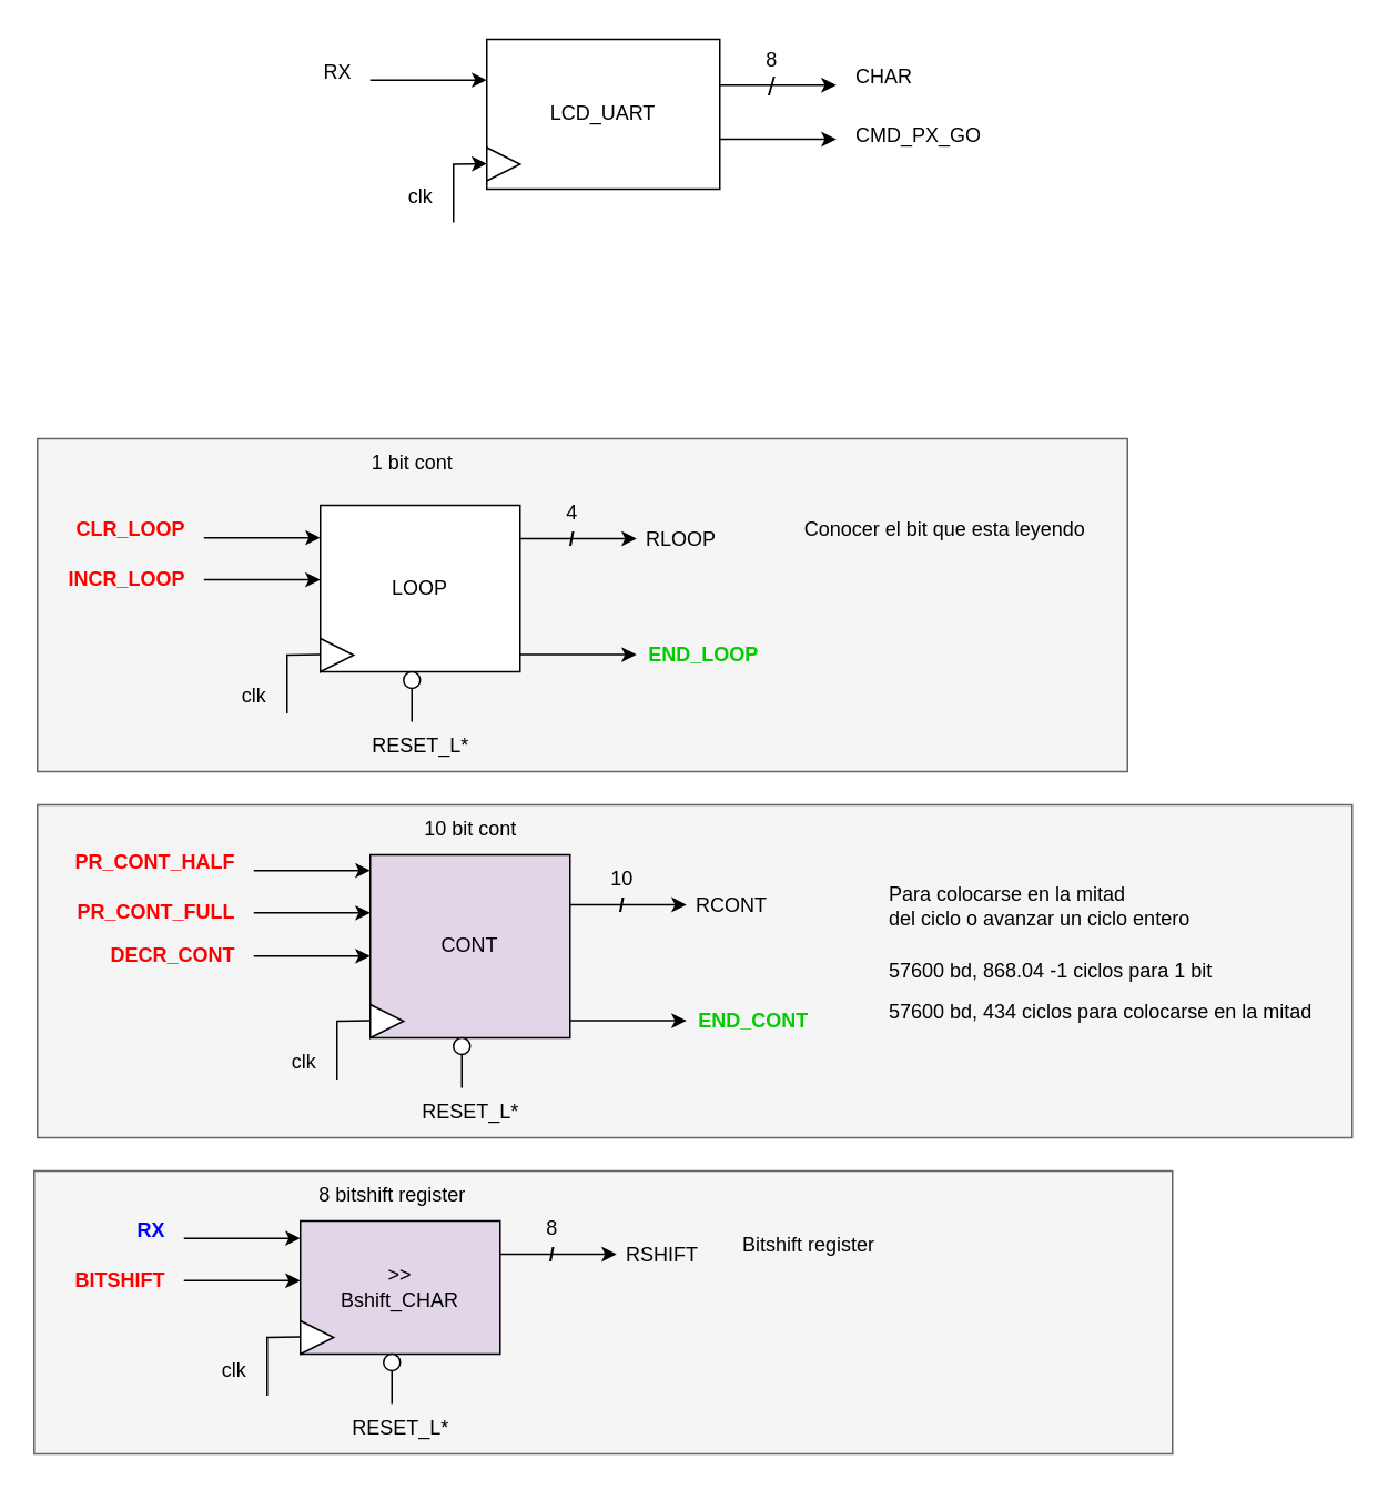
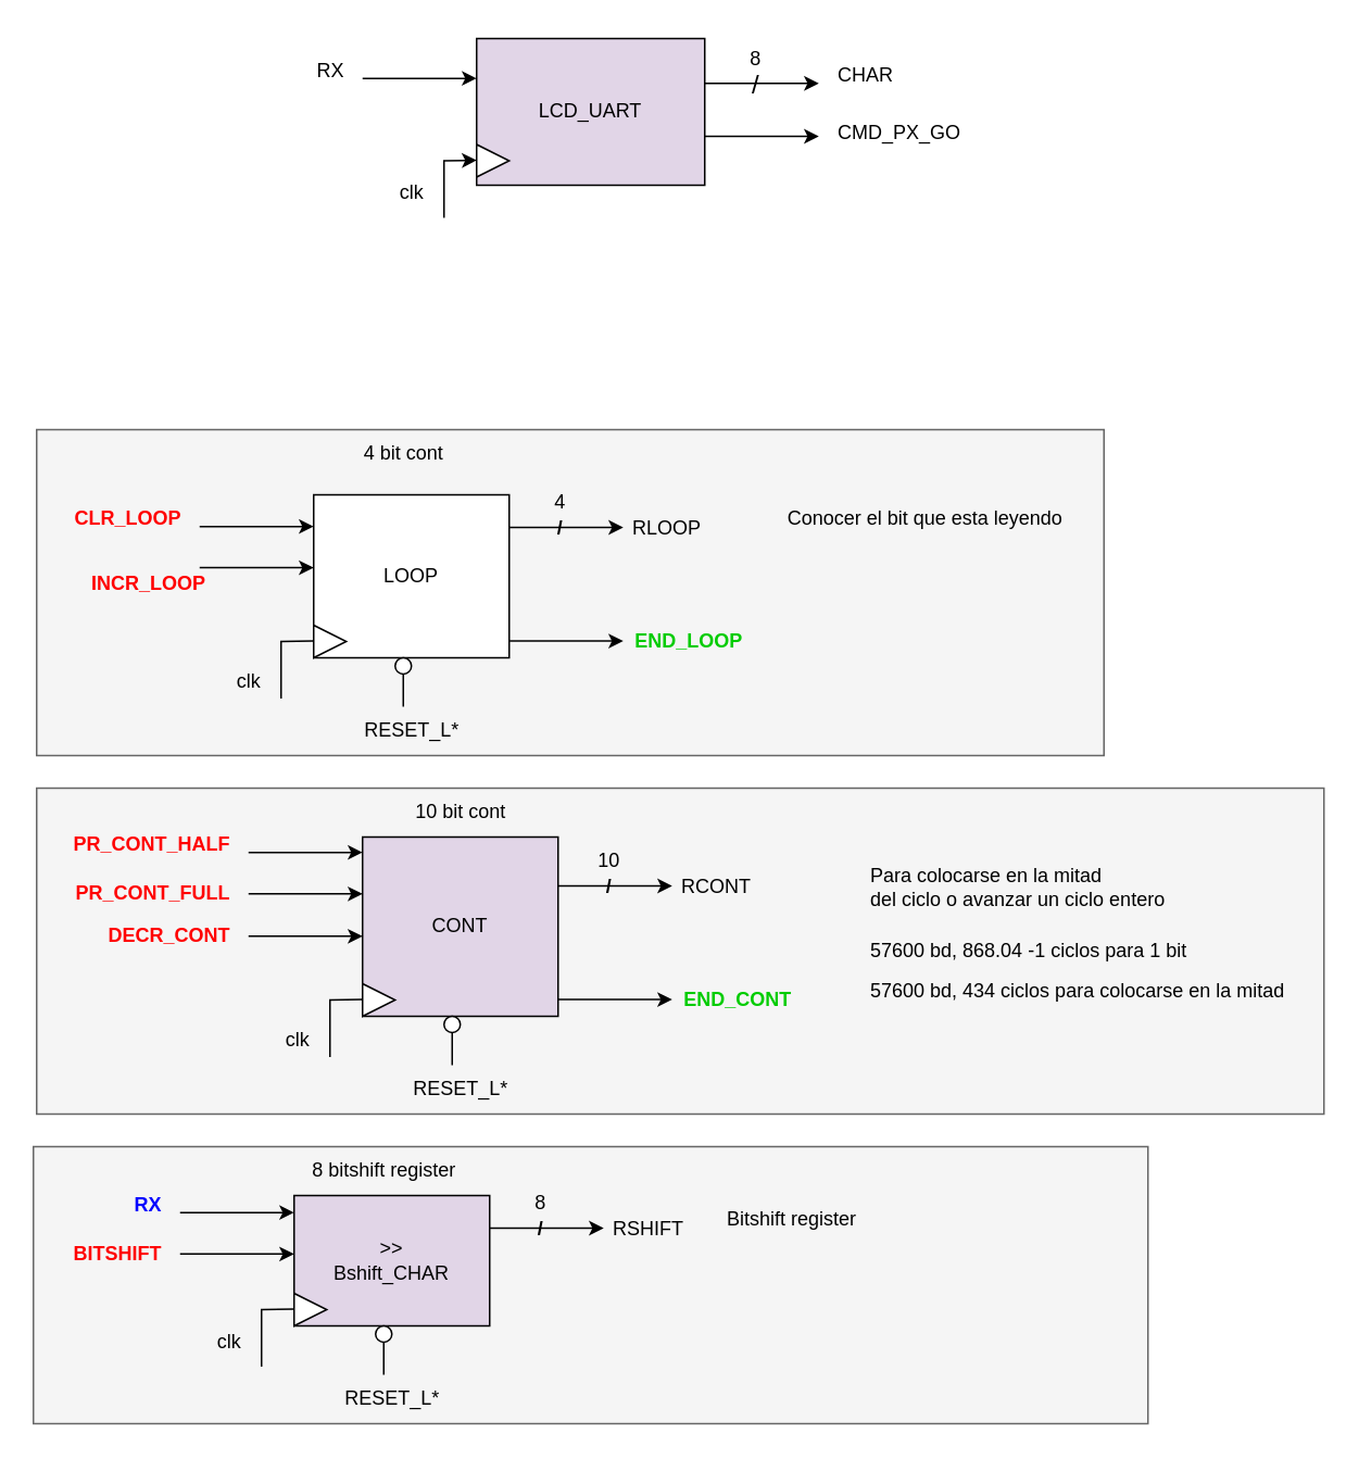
  <mxCell id="0" />
  <mxCell id="1" parent="0" />
- <mxCell id="2" value="LCD_UART" style="rounded=0;whiteSpace=wrap;html=1;" parent="1" vertex="1"><mxGeometry x="292" y="23" width="140" height="90" as="geometry" /></mxCell>
+ <mxCell id="2" value="LCD_UART" style="rounded=0;whiteSpace=wrap;html=1;fillColor=#e1d5e7;" parent="1" vertex="1"><mxGeometry x="292" y="23" width="140" height="90" as="geometry" /></mxCell>
  <mxCell id="3" value="" style="edgeStyle=none;orthogonalLoop=1;jettySize=auto;html=1;rounded=0;" parent="1" edge="1"><mxGeometry width="100" relative="1" as="geometry"><mxPoint x="222" y="47.43" as="sourcePoint" /><mxPoint x="292" y="47.43" as="targetPoint" /><Array as="points" /></mxGeometry></mxCell>
  <mxCell id="4" value="RX" style="text;html=1;align=right;verticalAlign=middle;resizable=0;points=[];autosize=1;strokeColor=none;fillColor=none;" parent="1" vertex="1"><mxGeometry x="172" y="28" width="40" height="30" as="geometry" /></mxCell>
  <mxCell id="5" value="" style="triangle;whiteSpace=wrap;html=1;" parent="1" vertex="1"><mxGeometry x="292" y="88" width="20" height="20" as="geometry" /></mxCell>
  <mxCell id="6" value="" style="edgeStyle=none;orthogonalLoop=1;jettySize=auto;html=1;rounded=0;" parent="1" edge="1"><mxGeometry width="100" relative="1" as="geometry"><mxPoint x="272" y="133" as="sourcePoint" /><mxPoint x="292" y="97.71" as="targetPoint" /><Array as="points"><mxPoint x="272" y="98" /></Array></mxGeometry></mxCell>
  <mxCell id="7" value="clk" style="text;html=1;align=center;verticalAlign=middle;resizable=0;points=[];autosize=1;strokeColor=none;fillColor=none;" parent="1" vertex="1"><mxGeometry x="232" y="103" width="40" height="30" as="geometry" /></mxCell>
  <mxCell id="8" value="" style="edgeStyle=none;orthogonalLoop=1;jettySize=auto;html=1;rounded=0;" parent="1" edge="1"><mxGeometry width="100" relative="1" as="geometry"><mxPoint x="432" y="50.5" as="sourcePoint" /><mxPoint x="502" y="50.5" as="targetPoint" /><Array as="points" /></mxGeometry></mxCell>
  <mxCell id="9" value="/" style="text;html=1;align=center;verticalAlign=middle;resizable=0;points=[];autosize=1;strokeColor=none;fillColor=none;fontStyle=0;fontSize=16;" parent="1" vertex="1"><mxGeometry x="448" y="35.5" width="30" height="30" as="geometry" /></mxCell>
  <mxCell id="10" value="8" style="text;html=1;align=center;verticalAlign=middle;resizable=0;points=[];autosize=1;strokeColor=none;fillColor=none;" parent="1" vertex="1"><mxGeometry x="448" y="20.5" width="30" height="30" as="geometry" /></mxCell>
  <mxCell id="11" value="CHAR" style="text;html=1;align=left;verticalAlign=middle;resizable=0;points=[];autosize=1;strokeColor=none;fillColor=none;" parent="1" vertex="1"><mxGeometry x="512" y="30.5" width="60" height="30" as="geometry" /></mxCell>
  <mxCell id="12" value="" style="edgeStyle=none;orthogonalLoop=1;jettySize=auto;html=1;rounded=0;" parent="1" edge="1"><mxGeometry width="100" relative="1" as="geometry"><mxPoint x="432" y="83" as="sourcePoint" /><mxPoint x="502" y="83" as="targetPoint" /><Array as="points" /></mxGeometry></mxCell>
  <mxCell id="13" value="CMD_PX_GO" style="text;html=1;align=left;verticalAlign=middle;resizable=0;points=[];autosize=1;strokeColor=none;fillColor=none;" parent="1" vertex="1"><mxGeometry x="512" y="65.5" width="100" height="30" as="geometry" /></mxCell>
  <mxCell id="14" value="" style="group;fillColor=#f5f5f5;fontColor=#333333;strokeColor=#666666;" parent="1" vertex="1" connectable="0"><mxGeometry x="20" y="703" width="684" height="170" as="geometry" /></mxCell>
  <mxCell id="15" value="&amp;gt;&amp;gt;&lt;br&gt;Bshift_CHAR" style="rounded=0;whiteSpace=wrap;html=1;fillColor=#e1d5e7;" parent="14" vertex="1"><mxGeometry x="160" y="30" width="120" height="80" as="geometry" /></mxCell>
  <mxCell id="16" value="" style="edgeStyle=none;orthogonalLoop=1;jettySize=auto;html=1;rounded=0;" parent="14" edge="1"><mxGeometry width="100" relative="1" as="geometry"><mxPoint x="90" y="40.43" as="sourcePoint" /><mxPoint x="160" y="40.43" as="targetPoint" /><Array as="points" /></mxGeometry></mxCell>
  <mxCell id="17" value="RX" style="text;html=1;align=right;verticalAlign=middle;resizable=0;points=[];autosize=1;strokeColor=none;fillColor=none;fontStyle=1;fontColor=#0000FF;" parent="14" vertex="1"><mxGeometry x="40" y="21" width="40" height="30" as="geometry" /></mxCell>
  <mxCell id="18" value="" style="edgeStyle=none;orthogonalLoop=1;jettySize=auto;html=1;rounded=0;" parent="14" edge="1"><mxGeometry width="100" relative="1" as="geometry"><mxPoint x="280" y="50" as="sourcePoint" /><mxPoint x="350" y="50" as="targetPoint" /><Array as="points" /></mxGeometry></mxCell>
  <mxCell id="19" value="BITSHIFT" style="text;html=1;align=right;verticalAlign=middle;resizable=0;points=[];autosize=1;strokeColor=none;fillColor=none;fontStyle=1;fontColor=#FF0000;" parent="14" vertex="1"><mxGeometry y="51" width="80" height="30" as="geometry" /></mxCell>
  <mxCell id="20" value="" style="edgeStyle=none;orthogonalLoop=1;jettySize=auto;html=1;rounded=0;" parent="14" edge="1"><mxGeometry width="100" relative="1" as="geometry"><mxPoint x="90" y="65.89" as="sourcePoint" /><mxPoint x="160" y="65.89" as="targetPoint" /><Array as="points" /></mxGeometry></mxCell>
  <mxCell id="21" value="RSHIFT" style="text;html=1;align=left;verticalAlign=middle;resizable=0;points=[];autosize=1;strokeColor=none;fillColor=none;fontColor=#000000;fontStyle=0" parent="14" vertex="1"><mxGeometry x="354" y="36" width="70" height="30" as="geometry" /></mxCell>
  <mxCell id="22" value="&lt;b&gt;/&lt;/b&gt;" style="text;html=1;align=center;verticalAlign=middle;resizable=0;points=[];autosize=1;strokeColor=none;fillColor=none;" parent="14" vertex="1"><mxGeometry x="296" y="36" width="30" height="30" as="geometry" /></mxCell>
  <mxCell id="23" value="8" style="text;html=1;align=center;verticalAlign=middle;resizable=0;points=[];autosize=1;strokeColor=none;fillColor=none;" parent="14" vertex="1"><mxGeometry x="296" y="20" width="30" height="30" as="geometry" /></mxCell>
  <mxCell id="24" value="Bitshift register" style="text;html=1;align=left;verticalAlign=middle;resizable=0;points=[];autosize=1;strokeColor=none;fillColor=none;" parent="14" vertex="1"><mxGeometry x="424" y="30" width="100" height="30" as="geometry" /></mxCell>
  <mxCell id="25" value="" style="triangle;whiteSpace=wrap;html=1;" parent="14" vertex="1"><mxGeometry x="160" y="90" width="20" height="20" as="geometry" /></mxCell>
  <mxCell id="26" value="" style="edgeStyle=none;orthogonalLoop=1;jettySize=auto;html=1;rounded=0;endArrow=none;endFill=0;" parent="14" edge="1"><mxGeometry width="100" relative="1" as="geometry"><mxPoint x="140" y="135" as="sourcePoint" /><mxPoint x="160" y="99.71" as="targetPoint" /><Array as="points"><mxPoint x="140" y="100" /></Array></mxGeometry></mxCell>
  <mxCell id="27" value="clk" style="text;html=1;align=center;verticalAlign=middle;resizable=0;points=[];autosize=1;strokeColor=none;fillColor=none;" parent="14" vertex="1"><mxGeometry x="100" y="105" width="40" height="30" as="geometry" /></mxCell>
  <mxCell id="28" value="8 bitshift register" style="text;html=1;align=center;verticalAlign=middle;resizable=0;points=[];autosize=1;strokeColor=none;fillColor=none;" parent="14" vertex="1"><mxGeometry x="160" width="110" height="30" as="geometry" /></mxCell>
  <mxCell id="29" style="edgeStyle=orthogonalEdgeStyle;rounded=0;orthogonalLoop=1;jettySize=auto;html=1;startArrow=none;startFill=0;endArrow=none;endFill=0;" parent="14" source="30" edge="1"><mxGeometry relative="1" as="geometry"><mxPoint x="215" y="140" as="targetPoint" /></mxGeometry></mxCell>
  <mxCell id="30" value="" style="ellipse;whiteSpace=wrap;html=1;" parent="14" vertex="1"><mxGeometry x="210" y="110" width="10" height="10" as="geometry" /></mxCell>
  <mxCell id="31" value="RESET_L*" style="text;html=1;align=center;verticalAlign=middle;resizable=0;points=[];autosize=1;strokeColor=none;fillColor=none;" parent="14" vertex="1"><mxGeometry x="180" y="140" width="80" height="30" as="geometry" /></mxCell>
  <mxCell id="32" value="" style="group;fillColor=#f5f5f5;fontColor=#333333;strokeColor=#666666;" parent="1" vertex="1" connectable="0"><mxGeometry x="22" y="483" width="790" height="200" as="geometry" /></mxCell>
  <mxCell id="33" value="CONT" style="rounded=0;whiteSpace=wrap;html=1;fillColor=#e1d5e7;" parent="32" vertex="1"><mxGeometry x="200" y="30" width="120" height="110" as="geometry" /></mxCell>
  <mxCell id="34" value="" style="edgeStyle=none;orthogonalLoop=1;jettySize=auto;html=1;rounded=0;" parent="32" edge="1"><mxGeometry width="100" relative="1" as="geometry"><mxPoint x="130" y="39.43" as="sourcePoint" /><mxPoint x="200" y="39.43" as="targetPoint" /><Array as="points" /></mxGeometry></mxCell>
  <mxCell id="35" value="PR_CONT_HALF" style="text;html=1;align=right;verticalAlign=middle;resizable=0;points=[];autosize=1;strokeColor=none;fillColor=none;fontStyle=1;fontColor=#FF0000;" parent="32" vertex="1"><mxGeometry y="20" width="120" height="30" as="geometry" /></mxCell>
  <mxCell id="36" value="" style="edgeStyle=none;orthogonalLoop=1;jettySize=auto;html=1;rounded=0;" parent="32" edge="1"><mxGeometry width="100" relative="1" as="geometry"><mxPoint x="320" y="129.71" as="sourcePoint" /><mxPoint x="390" y="129.71" as="targetPoint" /><Array as="points" /></mxGeometry></mxCell>
  <mxCell id="37" value="END_CONT" style="text;html=1;align=center;verticalAlign=middle;resizable=0;points=[];autosize=1;strokeColor=none;fillColor=none;fontStyle=1;fontColor=#00CC00;" parent="32" vertex="1"><mxGeometry x="385" y="115" width="90" height="30" as="geometry" /></mxCell>
  <mxCell id="38" value="" style="edgeStyle=none;orthogonalLoop=1;jettySize=auto;html=1;rounded=0;" parent="32" edge="1"><mxGeometry width="100" relative="1" as="geometry"><mxPoint x="320" y="60" as="sourcePoint" /><mxPoint x="390" y="60" as="targetPoint" /><Array as="points" /></mxGeometry></mxCell>
  <mxCell id="39" value="PR_CONT_FULL" style="text;html=1;align=right;verticalAlign=middle;resizable=0;points=[];autosize=1;strokeColor=none;fillColor=none;fontStyle=1;fontColor=#FF0000;" parent="32" vertex="1"><mxGeometry y="50" width="120" height="30" as="geometry" /></mxCell>
  <mxCell id="40" value="" style="edgeStyle=none;orthogonalLoop=1;jettySize=auto;html=1;rounded=0;" parent="32" edge="1"><mxGeometry width="100" relative="1" as="geometry"><mxPoint x="130" y="64.89" as="sourcePoint" /><mxPoint x="200" y="64.89" as="targetPoint" /><Array as="points" /></mxGeometry></mxCell>
  <mxCell id="41" value="RCONT" style="text;html=1;align=left;verticalAlign=middle;resizable=0;points=[];autosize=1;strokeColor=none;fillColor=none;fontColor=#000000;fontStyle=0" parent="32" vertex="1"><mxGeometry x="394" y="46" width="70" height="30" as="geometry" /></mxCell>
  <mxCell id="42" value="&lt;b&gt;/&lt;/b&gt;" style="text;html=1;align=center;verticalAlign=middle;resizable=0;points=[];autosize=1;strokeColor=none;fillColor=none;" parent="32" vertex="1"><mxGeometry x="336" y="46" width="30" height="30" as="geometry" /></mxCell>
  <mxCell id="43" value="10" style="text;html=1;align=center;verticalAlign=middle;resizable=0;points=[];autosize=1;strokeColor=none;fillColor=none;" parent="32" vertex="1"><mxGeometry x="331" y="30" width="40" height="30" as="geometry" /></mxCell>
  <mxCell id="44" value="" style="edgeStyle=none;orthogonalLoop=1;jettySize=auto;html=1;rounded=0;" parent="32" edge="1"><mxGeometry width="100" relative="1" as="geometry"><mxPoint x="130" y="90.89" as="sourcePoint" /><mxPoint x="200" y="90.89" as="targetPoint" /><Array as="points" /></mxGeometry></mxCell>
  <mxCell id="45" value="DECR_CONT" style="text;html=1;align=right;verticalAlign=middle;resizable=0;points=[];autosize=1;strokeColor=none;fillColor=none;fontStyle=1;fontColor=#FF0000;" parent="32" vertex="1"><mxGeometry x="20" y="76" width="100" height="30" as="geometry" /></mxCell>
  <mxCell id="46" value="10 bit cont" style="text;html=1;align=center;verticalAlign=middle;resizable=0;points=[];autosize=1;strokeColor=none;fillColor=none;" parent="32" vertex="1"><mxGeometry x="220" width="80" height="30" as="geometry" /></mxCell>
  <mxCell id="47" value="Para colocarse en la mitad &lt;br&gt;del ciclo o avanzar un ciclo entero" style="text;html=1;align=left;verticalAlign=middle;resizable=0;points=[];autosize=1;strokeColor=none;fillColor=none;" parent="32" vertex="1"><mxGeometry x="510" y="41" width="200" height="40" as="geometry" /></mxCell>
  <mxCell id="48" value="57600 bd, 868.04 -1 ciclos para 1 bit" style="text;html=1;align=left;verticalAlign=middle;resizable=0;points=[];autosize=1;strokeColor=none;fillColor=none;" parent="32" vertex="1"><mxGeometry x="510" y="85" width="220" height="30" as="geometry" /></mxCell>
  <mxCell id="49" value="57600 bd, 434 ciclos para colocarse en la mitad" style="text;html=1;align=left;verticalAlign=middle;resizable=0;points=[];autosize=1;strokeColor=none;fillColor=none;" parent="32" vertex="1"><mxGeometry x="510" y="110" width="280" height="30" as="geometry" /></mxCell>
  <mxCell id="50" value="" style="triangle;whiteSpace=wrap;html=1;" parent="32" vertex="1"><mxGeometry x="200" y="120" width="20" height="20" as="geometry" /></mxCell>
  <mxCell id="51" value="" style="edgeStyle=none;orthogonalLoop=1;jettySize=auto;html=1;rounded=0;endArrow=none;endFill=0;" parent="32" edge="1"><mxGeometry width="100" relative="1" as="geometry"><mxPoint x="180" y="165" as="sourcePoint" /><mxPoint x="200" y="129.71" as="targetPoint" /><Array as="points"><mxPoint x="180" y="130" /></Array></mxGeometry></mxCell>
  <mxCell id="52" value="clk" style="text;html=1;align=center;verticalAlign=middle;resizable=0;points=[];autosize=1;strokeColor=none;fillColor=none;" parent="32" vertex="1"><mxGeometry x="140" y="140" width="40" height="30" as="geometry" /></mxCell>
  <mxCell id="53" style="edgeStyle=orthogonalEdgeStyle;rounded=0;orthogonalLoop=1;jettySize=auto;html=1;startArrow=none;startFill=0;endArrow=none;endFill=0;" parent="32" source="54" edge="1"><mxGeometry relative="1" as="geometry"><mxPoint x="255" y="170" as="targetPoint" /></mxGeometry></mxCell>
  <mxCell id="54" value="" style="ellipse;whiteSpace=wrap;html=1;" parent="32" vertex="1"><mxGeometry x="250" y="140" width="10" height="10" as="geometry" /></mxCell>
  <mxCell id="55" value="RESET_L*" style="text;html=1;align=center;verticalAlign=middle;resizable=0;points=[];autosize=1;strokeColor=none;fillColor=none;" parent="32" vertex="1"><mxGeometry x="220" y="170" width="80" height="30" as="geometry" /></mxCell>
  <mxCell id="56" value="" style="group;fillColor=#f5f5f5;fontColor=#333333;strokeColor=#666666;" parent="1" vertex="1" connectable="0"><mxGeometry x="22" y="263" width="655" height="200" as="geometry" /></mxCell>
  <mxCell id="57" value="LOOP" style="rounded=0;whiteSpace=wrap;html=1;" parent="56" vertex="1"><mxGeometry x="170" y="40" width="120" height="100" as="geometry" /></mxCell>
  <mxCell id="58" value="" style="edgeStyle=none;orthogonalLoop=1;jettySize=auto;html=1;rounded=0;" parent="56" edge="1"><mxGeometry width="100" relative="1" as="geometry"><mxPoint x="100" y="59.43" as="sourcePoint" /><mxPoint x="170" y="59.43" as="targetPoint" /><Array as="points" /></mxGeometry></mxCell>
  <mxCell id="59" value="CLR_LOOP" style="text;html=1;align=right;verticalAlign=middle;resizable=0;points=[];autosize=1;strokeColor=none;fillColor=none;fontStyle=1;fontColor=#FF0000;" parent="56" vertex="1"><mxGeometry y="40" width="90" height="30" as="geometry" /></mxCell>
  <mxCell id="60" value="" style="edgeStyle=none;orthogonalLoop=1;jettySize=auto;html=1;rounded=0;" parent="56" edge="1"><mxGeometry width="100" relative="1" as="geometry"><mxPoint x="290" y="129.71" as="sourcePoint" /><mxPoint x="360" y="129.71" as="targetPoint" /><Array as="points" /></mxGeometry></mxCell>
  <mxCell id="61" value="END_LOOP" style="text;html=1;align=center;verticalAlign=middle;resizable=0;points=[];autosize=1;strokeColor=none;fillColor=none;fontStyle=1;fontColor=#00CC00;" parent="56" vertex="1"><mxGeometry x="355" y="115" width="90" height="30" as="geometry" /></mxCell>
  <mxCell id="62" value="" style="edgeStyle=none;orthogonalLoop=1;jettySize=auto;html=1;rounded=0;" parent="56" edge="1"><mxGeometry width="100" relative="1" as="geometry"><mxPoint x="290" y="60" as="sourcePoint" /><mxPoint x="360" y="60" as="targetPoint" /><Array as="points" /></mxGeometry></mxCell>
- <mxCell id="63" value="INCR_LOOP" style="text;html=1;align=right;verticalAlign=middle;resizable=0;points=[];autosize=1;strokeColor=none;fillColor=none;fontStyle=1;fontColor=#FF0000;" parent="56" vertex="1"><mxGeometry y="70" width="90" height="30" as="geometry" /></mxCell>
+ <mxCell id="63" value="INCR_LOOP" style="text;html=1;align=right;verticalAlign=middle;resizable=0;points=[];autosize=1;strokeColor=none;fillColor=none;fontStyle=1;fontColor=#FF0000;" parent="56" vertex="1"><mxGeometry x="15" y="80" width="90" height="30" as="geometry" /></mxCell>
  <mxCell id="64" value="" style="edgeStyle=none;orthogonalLoop=1;jettySize=auto;html=1;rounded=0;" parent="56" edge="1"><mxGeometry width="100" relative="1" as="geometry"><mxPoint x="100" y="84.71" as="sourcePoint" /><mxPoint x="170" y="84.71" as="targetPoint" /><Array as="points" /></mxGeometry></mxCell>
  <mxCell id="65" value="RLOOP" style="text;html=1;align=left;verticalAlign=middle;resizable=0;points=[];autosize=1;strokeColor=none;fillColor=none;fontColor=#000000;fontStyle=0" parent="56" vertex="1"><mxGeometry x="364" y="46" width="70" height="30" as="geometry" /></mxCell>
  <mxCell id="66" value="&lt;b&gt;/&lt;/b&gt;" style="text;html=1;align=center;verticalAlign=middle;resizable=0;points=[];autosize=1;strokeColor=none;fillColor=none;" parent="56" vertex="1"><mxGeometry x="306" y="46" width="30" height="30" as="geometry" /></mxCell>
  <mxCell id="67" value="4" style="text;html=1;align=center;verticalAlign=middle;resizable=0;points=[];autosize=1;strokeColor=none;fillColor=none;" parent="56" vertex="1"><mxGeometry x="306" y="30" width="30" height="30" as="geometry" /></mxCell>
- <mxCell id="68" value="1 bit cont" style="text;html=1;align=center;verticalAlign=middle;resizable=0;points=[];autosize=1;strokeColor=none;fillColor=none;" parent="56" vertex="1"><mxGeometry x="190" width="70" height="30" as="geometry" /></mxCell>
+ <mxCell id="68" value="4 bit cont" style="text;html=1;align=center;verticalAlign=middle;resizable=0;points=[];autosize=1;strokeColor=none;fillColor=none;" parent="56" vertex="1"><mxGeometry x="190" width="70" height="30" as="geometry" /></mxCell>
  <mxCell id="69" value="Conocer el bit que esta leyendo" style="text;html=1;align=center;verticalAlign=middle;resizable=0;points=[];autosize=1;strokeColor=none;fillColor=none;" parent="56" vertex="1"><mxGeometry x="450" y="40" width="190" height="30" as="geometry" /></mxCell>
  <mxCell id="70" value="" style="triangle;whiteSpace=wrap;html=1;" parent="56" vertex="1"><mxGeometry x="170" y="120" width="20" height="20" as="geometry" /></mxCell>
  <mxCell id="71" value="" style="edgeStyle=none;orthogonalLoop=1;jettySize=auto;html=1;rounded=0;endArrow=none;endFill=0;" parent="56" edge="1"><mxGeometry width="100" relative="1" as="geometry"><mxPoint x="150" y="165" as="sourcePoint" /><mxPoint x="170" y="129.71" as="targetPoint" /><Array as="points"><mxPoint x="150" y="130" /></Array></mxGeometry></mxCell>
  <mxCell id="72" value="clk" style="text;html=1;align=center;verticalAlign=middle;resizable=0;points=[];autosize=1;strokeColor=none;fillColor=none;" parent="56" vertex="1"><mxGeometry x="110" y="140" width="40" height="30" as="geometry" /></mxCell>
  <mxCell id="73" style="edgeStyle=orthogonalEdgeStyle;rounded=0;orthogonalLoop=1;jettySize=auto;html=1;startArrow=none;startFill=0;endArrow=none;endFill=0;" parent="56" source="74" edge="1"><mxGeometry relative="1" as="geometry"><mxPoint x="225" y="170" as="targetPoint" /></mxGeometry></mxCell>
  <mxCell id="74" value="" style="ellipse;whiteSpace=wrap;html=1;" parent="56" vertex="1"><mxGeometry x="220" y="140" width="10" height="10" as="geometry" /></mxCell>
  <mxCell id="75" value="RESET_L*" style="text;html=1;align=center;verticalAlign=middle;resizable=0;points=[];autosize=1;strokeColor=none;fillColor=none;" parent="56" vertex="1"><mxGeometry x="190" y="170" width="80" height="30" as="geometry" /></mxCell>
